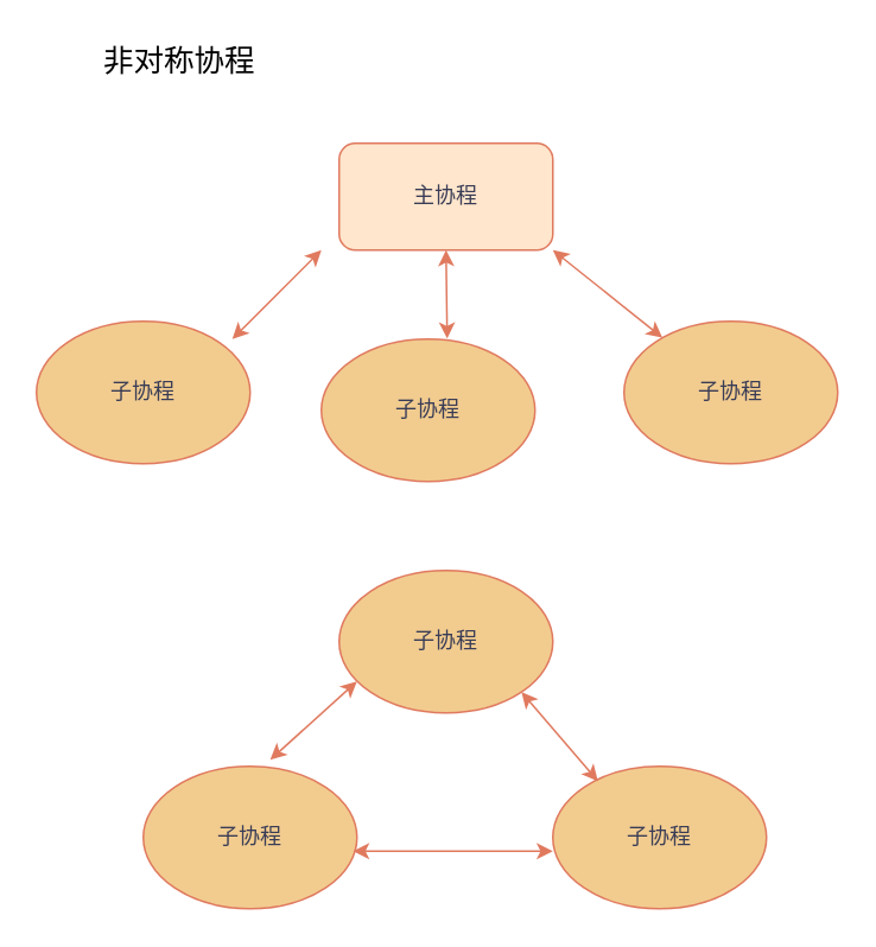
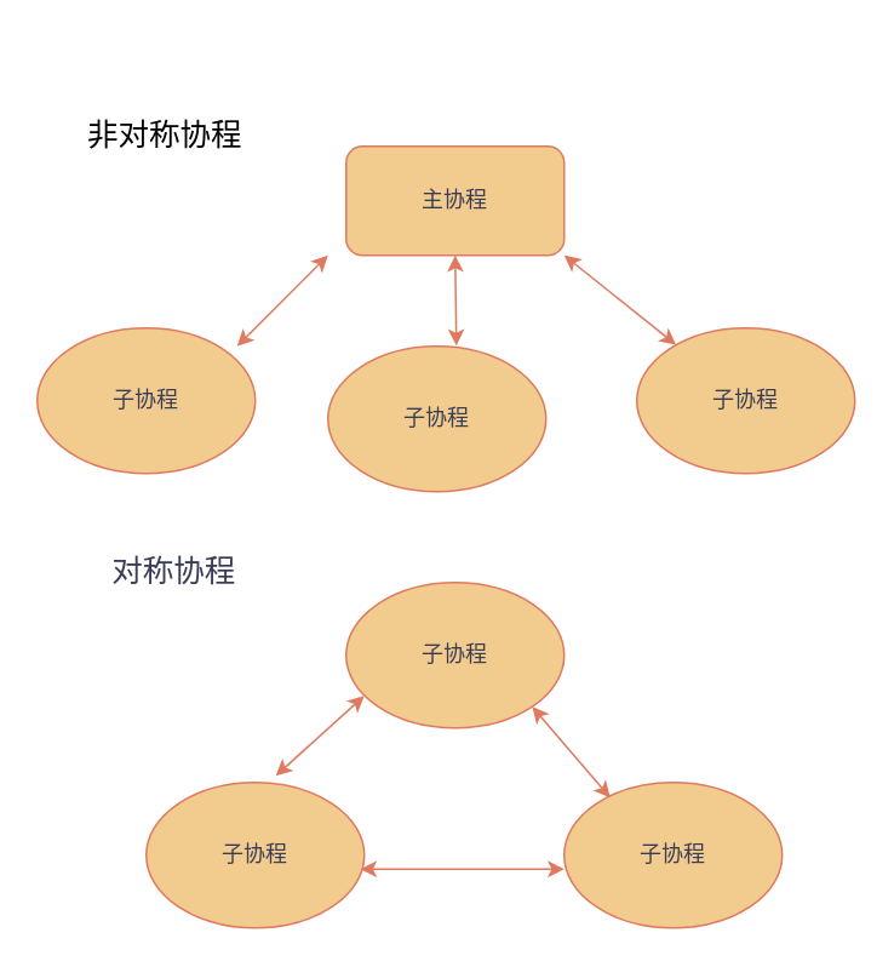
  <mxCell id="0" />
  <mxCell id="1" parent="0" />
- <mxCell id="2" value="主协程" style="rounded=1;whiteSpace=wrap;html=1;labelBackgroundColor=none;fillColor=#ffe6cc;strokeColor=#E07A5F;fontColor=#393C56;" vertex="1" parent="1"><mxGeometry x="190" y="80" width="120" height="60" as="geometry" /></mxCell>
+ <mxCell id="2" value="主协程" style="rounded=1;whiteSpace=wrap;html=1;labelBackgroundColor=none;fillColor=#F2CC8F;strokeColor=#E07A5F;fontColor=#393C56;" vertex="1" parent="1"><mxGeometry x="190" y="80" width="120" height="60" as="geometry" /></mxCell>
  <mxCell id="3" value="子协程" style="ellipse;whiteSpace=wrap;html=1;labelBackgroundColor=none;fillColor=#F2CC8F;strokeColor=#E07A5F;fontColor=#393C56;" vertex="1" parent="1"><mxGeometry x="20" y="180" width="120" height="80" as="geometry" /></mxCell>
  <mxCell id="4" value="子协程" style="ellipse;whiteSpace=wrap;html=1;labelBackgroundColor=none;fillColor=#F2CC8F;strokeColor=#E07A5F;fontColor=#393C56;" vertex="1" parent="1"><mxGeometry x="180" y="190" width="120" height="80" as="geometry" /></mxCell>
  <mxCell id="5" value="子协程" style="ellipse;whiteSpace=wrap;html=1;labelBackgroundColor=none;fillColor=#F2CC8F;strokeColor=#E07A5F;fontColor=#393C56;" vertex="1" parent="1"><mxGeometry x="350" y="180" width="120" height="80" as="geometry" /></mxCell>
  <mxCell id="6" value="" style="endArrow=classic;startArrow=classic;html=1;rounded=0;labelBackgroundColor=none;strokeColor=#E07A5F;fontColor=default;" edge="1" parent="1"><mxGeometry width="50" height="50" relative="1" as="geometry"><mxPoint x="130" y="190" as="sourcePoint" /><mxPoint x="180" y="140" as="targetPoint" /></mxGeometry></mxCell>
  <mxCell id="7" value="" style="endArrow=classic;startArrow=classic;html=1;rounded=0;exitX=0.589;exitY=-0.004;exitDx=0;exitDy=0;entryX=0.5;entryY=1;entryDx=0;entryDy=0;exitPerimeter=0;labelBackgroundColor=none;strokeColor=#E07A5F;fontColor=default;" edge="1" parent="1" source="4" target="2"><mxGeometry width="50" height="50" relative="1" as="geometry"><mxPoint x="237" y="180" as="sourcePoint" /><mxPoint x="250" y="150" as="targetPoint" /></mxGeometry></mxCell>
  <mxCell id="8" value="" style="endArrow=classic;startArrow=classic;html=1;rounded=0;entryX=1;entryY=1;entryDx=0;entryDy=0;labelBackgroundColor=none;strokeColor=#E07A5F;fontColor=default;" edge="1" parent="1" source="5" target="2"><mxGeometry width="50" height="50" relative="1" as="geometry"><mxPoint x="350" y="190" as="sourcePoint" /><mxPoint x="400" y="140" as="targetPoint" /></mxGeometry></mxCell>
  <mxCell id="9" value="子协程" style="ellipse;whiteSpace=wrap;html=1;strokeColor=#E07A5F;fontColor=#393C56;fillColor=#F2CC8F;" vertex="1" parent="1"><mxGeometry x="80" y="430" width="120" height="80" as="geometry" /></mxCell>
  <mxCell id="10" value="子协程" style="ellipse;whiteSpace=wrap;html=1;strokeColor=#E07A5F;fontColor=#393C56;fillColor=#F2CC8F;" vertex="1" parent="1"><mxGeometry x="310" y="430" width="120" height="80" as="geometry" /></mxCell>
  <mxCell id="11" value="子协程" style="ellipse;whiteSpace=wrap;html=1;strokeColor=#E07A5F;fontColor=#393C56;fillColor=#F2CC8F;" vertex="1" parent="1"><mxGeometry x="190" y="320" width="120" height="80" as="geometry" /></mxCell>
  <mxCell id="12" value="" style="endArrow=classic;startArrow=classic;html=1;rounded=0;strokeColor=#E07A5F;fontColor=#393C56;fillColor=#F2CC8F;entryX=0.083;entryY=0.779;entryDx=0;entryDy=0;entryPerimeter=0;exitX=0.594;exitY=-0.046;exitDx=0;exitDy=0;exitPerimeter=0;" edge="1" parent="1" source="9" target="11"><mxGeometry width="50" height="50" relative="1" as="geometry"><mxPoint x="130" y="440" as="sourcePoint" /><mxPoint x="180" y="390" as="targetPoint" /></mxGeometry></mxCell>
  <mxCell id="13" value="" style="endArrow=classic;startArrow=classic;html=1;rounded=0;strokeColor=#E07A5F;fontColor=#393C56;fillColor=#F2CC8F;entryX=1;entryY=1;entryDx=0;entryDy=0;exitX=0.211;exitY=0.104;exitDx=0;exitDy=0;exitPerimeter=0;" edge="1" parent="1" source="10" target="11"><mxGeometry width="50" height="50" relative="1" as="geometry"><mxPoint x="240" y="450" as="sourcePoint" /><mxPoint x="290" y="400" as="targetPoint" /></mxGeometry></mxCell>
  <mxCell id="14" value="" style="endArrow=classic;startArrow=classic;html=1;rounded=0;strokeColor=#E07A5F;fontColor=#393C56;fillColor=#F2CC8F;exitX=0.982;exitY=0.596;exitDx=0;exitDy=0;exitPerimeter=0;entryX=0;entryY=0.596;entryDx=0;entryDy=0;entryPerimeter=0;" edge="1" parent="1" source="9" target="10"><mxGeometry width="50" height="50" relative="1" as="geometry"><mxPoint x="250" y="540" as="sourcePoint" /><mxPoint x="300" y="490" as="targetPoint" /></mxGeometry></mxCell>
- <mxCell id="15" value="非对称协程" style="text;html=1;align=center;verticalAlign=middle;resizable=0;points=[];autosize=1;fontSize=17;" vertex="1" parent="1"><mxGeometry x="45" y="20" width="110" height="30" as="geometry" /></mxCell>
+ <mxCell id="15" value="非对称协程" style="text;html=1;align=center;verticalAlign=middle;resizable=0;points=[];autosize=1;fontSize=17;" vertex="1" parent="1"><mxGeometry x="35" y="60" width="110" height="30" as="geometry" /></mxCell>
+ <mxCell id="16" value="对称协程" style="text;html=1;align=center;verticalAlign=middle;resizable=0;points=[];autosize=1;strokeColor=none;fillColor=none;fontColor=#393C56;fontSize=17;" vertex="1" parent="1"><mxGeometry x="50" y="300" width="90" height="30" as="geometry" /></mxCell>
